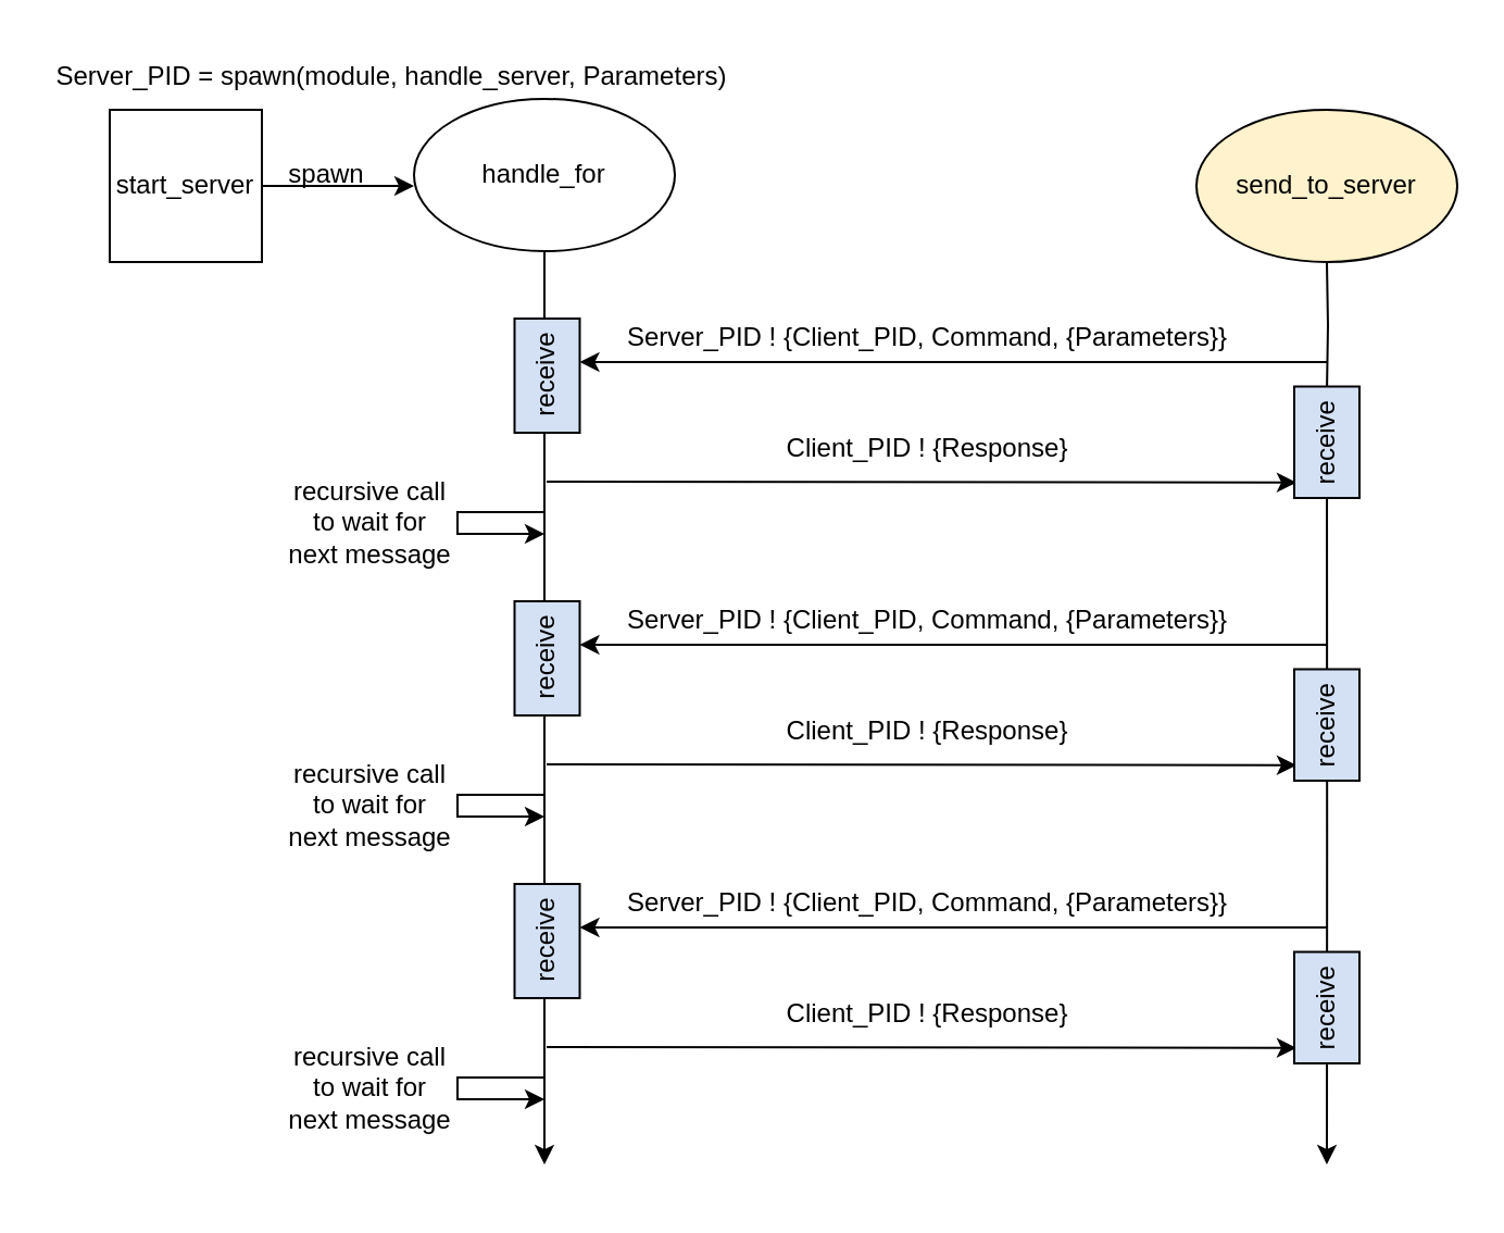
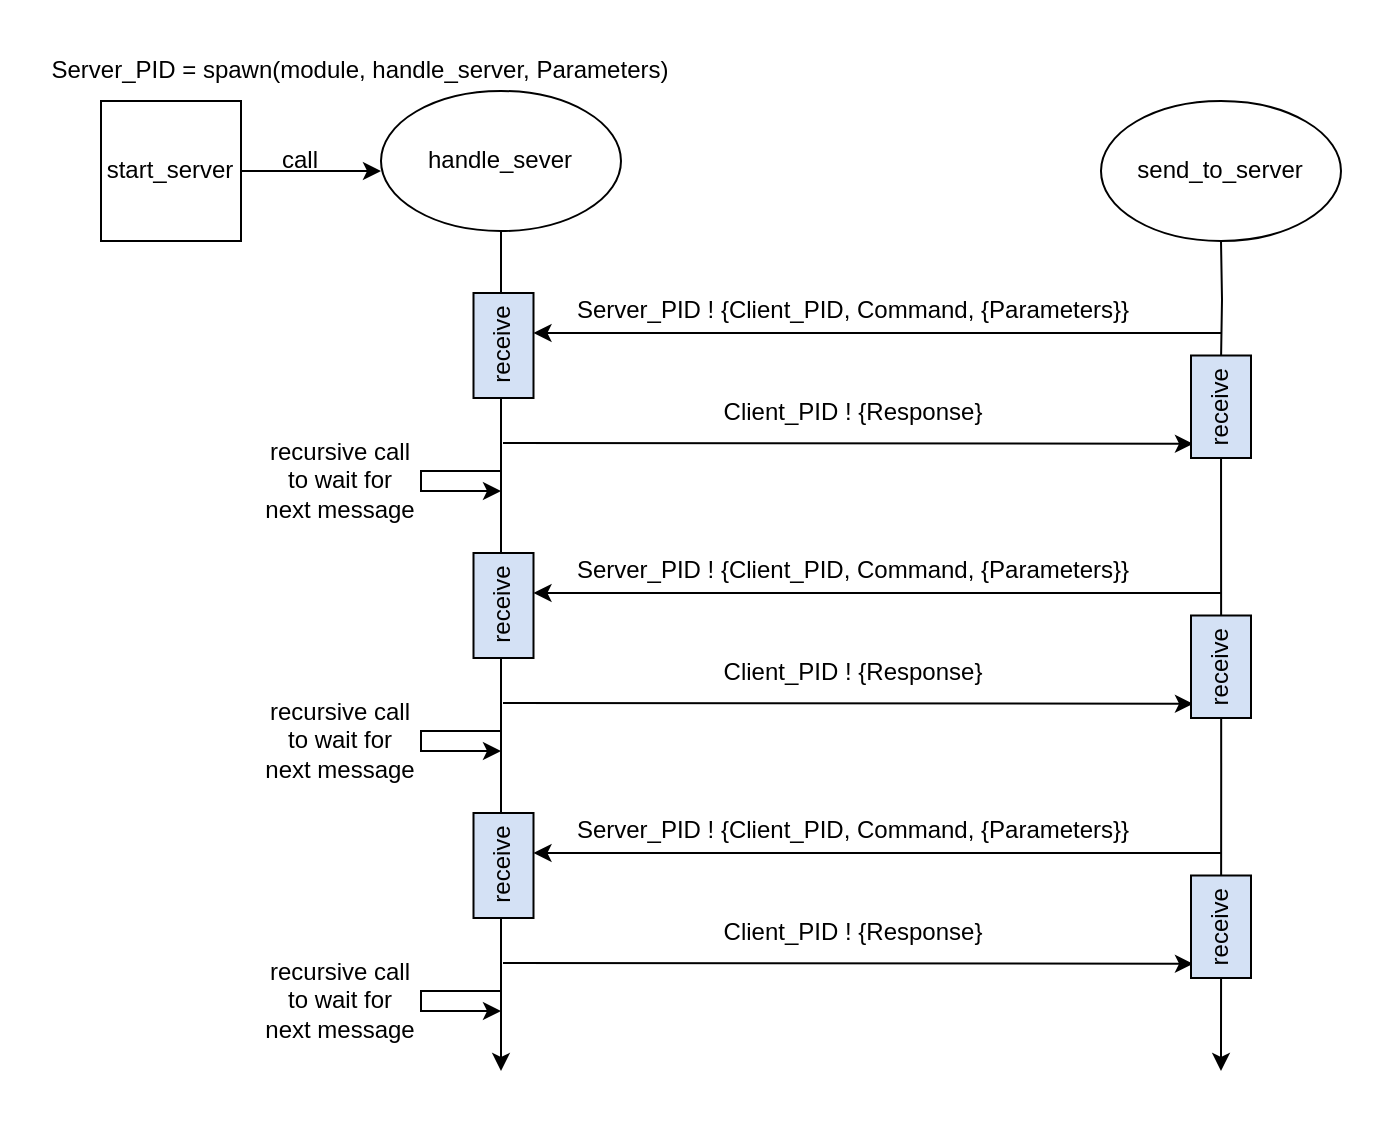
  <mxCell id="0" />
  <mxCell id="1" parent="0" />
  <mxCell id="2" value="" style="edgeStyle=orthogonalEdgeStyle;rounded=0;orthogonalLoop=1;jettySize=auto;html=1;" edge="1" parent="1"><mxGeometry relative="1" as="geometry"><mxPoint x="250" y="115" as="sourcePoint" /><mxPoint x="250" y="535" as="targetPoint" /></mxGeometry></mxCell>
  <mxCell id="3" style="edgeStyle=orthogonalEdgeStyle;rounded=0;orthogonalLoop=1;jettySize=auto;html=1;exitX=1;exitY=0.5;exitDx=0;exitDy=0;entryX=0;entryY=0.5;entryDx=0;entryDy=0;" edge="1" parent="1" source="4"><mxGeometry relative="1" as="geometry"><mxPoint x="190" y="85" as="targetPoint" /></mxGeometry></mxCell>
  <mxCell id="4" value="start_server" style="whiteSpace=wrap;html=1;rounded=0;" vertex="1" parent="1"><mxGeometry x="50" y="50" width="70" height="70" as="geometry" /></mxCell>
  <mxCell id="5" style="edgeStyle=orthogonalEdgeStyle;rounded=0;orthogonalLoop=1;jettySize=auto;html=1;startArrow=none;" edge="1" parent="1" source="16"><mxGeometry relative="1" as="geometry"><mxPoint x="610" y="535" as="targetPoint" /><mxPoint x="610" y="120" as="sourcePoint" /></mxGeometry></mxCell>
  <mxCell id="6" value="Server_PID ! {Client_PID, Command, {Parameters}}" style="text;html=1;align=center;verticalAlign=middle;resizable=0;points=[];autosize=1;strokeColor=none;fillColor=none;" vertex="1" parent="1"><mxGeometry x="281.25" y="145" width="290" height="20" as="geometry" /></mxCell>
  <mxCell id="7" value="" style="endArrow=classic;html=1;rounded=0;" edge="1" parent="1"><mxGeometry width="50" height="50" relative="1" as="geometry"><mxPoint x="610" y="166" as="sourcePoint" /><mxPoint x="266.25" y="166" as="targetPoint" /></mxGeometry></mxCell>
  <mxCell id="8" value="" style="endArrow=classic;html=1;rounded=0;entryX=0.139;entryY=0.033;entryDx=0;entryDy=0;entryPerimeter=0;" edge="1" parent="1" target="16"><mxGeometry width="50" height="50" relative="1" as="geometry"><mxPoint x="251" y="221" as="sourcePoint" /><mxPoint x="606.25" y="216" as="targetPoint" /></mxGeometry></mxCell>
  <mxCell id="9" value="Client_PID ! {Response}" style="text;html=1;align=center;verticalAlign=middle;resizable=0;points=[];autosize=1;strokeColor=none;fillColor=none;" vertex="1" parent="1"><mxGeometry x="356.25" y="196" width="140" height="20" as="geometry" /></mxCell>
  <mxCell id="10" value="recursive call to wait for next message" style="text;html=1;strokeColor=none;fillColor=none;align=center;verticalAlign=middle;whiteSpace=wrap;rounded=0;" vertex="1" parent="1"><mxGeometry x="130" y="225" width="80" height="30" as="geometry" /></mxCell>
- <mxCell id="11" value="spawn" style="text;html=1;strokeColor=none;fillColor=none;align=center;verticalAlign=middle;whiteSpace=wrap;rounded=0;" vertex="1" parent="1"><mxGeometry x="120" y="65" width="60" height="30" as="geometry" /></mxCell>
+ <mxCell id="11" value="call" style="text;html=1;strokeColor=none;fillColor=none;align=center;verticalAlign=middle;whiteSpace=wrap;rounded=0;" vertex="1" parent="1"><mxGeometry x="120" y="65" width="60" height="30" as="geometry" /></mxCell>
  <mxCell id="12" value="Server_PID = spawn(module, handle_server, Parameters)" style="text;html=1;strokeColor=none;fillColor=none;align=center;verticalAlign=middle;whiteSpace=wrap;rounded=0;" vertex="1" parent="1"><mxGeometry x="20" y="20" width="320" height="30" as="geometry" /></mxCell>
- <mxCell id="13" value="send_to_server" style="ellipse;whiteSpace=wrap;html=1;fillColor=#fff2cc;" vertex="1" parent="1"><mxGeometry x="550" y="50" width="120" height="70" as="geometry" /></mxCell>
- <mxCell id="14" value="handle_for" style="ellipse;whiteSpace=wrap;html=1;" vertex="1" parent="1"><mxGeometry x="190" y="45" width="120" height="70" as="geometry" /></mxCell>
+ <mxCell id="13" value="send_to_server" style="ellipse;whiteSpace=wrap;html=1;" vertex="1" parent="1"><mxGeometry x="550" y="50" width="120" height="70" as="geometry" /></mxCell>
+ <mxCell id="14" value="handle_sever" style="ellipse;whiteSpace=wrap;html=1;" vertex="1" parent="1"><mxGeometry x="190" y="45" width="120" height="70" as="geometry" /></mxCell>
  <mxCell id="15" value="receive" style="text;html=1;strokeColor=default;fillColor=#D4E1F5;align=center;verticalAlign=middle;whiteSpace=wrap;rounded=0;rotation=-90;" vertex="1" parent="1"><mxGeometry x="225" y="157.25" width="52.5" height="30" as="geometry" /></mxCell>
  <mxCell id="16" value="receive" style="text;html=1;strokeColor=default;fillColor=#D4E1F5;align=center;verticalAlign=middle;whiteSpace=wrap;rounded=0;rotation=-90;" vertex="1" parent="1"><mxGeometry x="584.38" y="187.88" width="51.25" height="30" as="geometry" /></mxCell>
  <mxCell id="17" value="" style="edgeStyle=orthogonalEdgeStyle;rounded=0;orthogonalLoop=1;jettySize=auto;html=1;endArrow=none;" edge="1" parent="1" target="16"><mxGeometry relative="1" as="geometry"><mxPoint x="610" y="580" as="targetPoint" /><mxPoint x="610" y="120" as="sourcePoint" /></mxGeometry></mxCell>
  <mxCell id="18" value="" style="edgeStyle=elbowEdgeStyle;elbow=horizontal;endArrow=classic;html=1;rounded=0;" edge="1" parent="1"><mxGeometry width="50" height="50" relative="1" as="geometry"><mxPoint x="250" y="235" as="sourcePoint" /><mxPoint x="250" y="245" as="targetPoint" /><Array as="points"><mxPoint x="210" y="285" /></Array></mxGeometry></mxCell>
  <mxCell id="19" value="Server_PID ! {Client_PID, Command, {Parameters}}" style="text;html=1;align=center;verticalAlign=middle;resizable=0;points=[];autosize=1;strokeColor=none;fillColor=none;" vertex="1" parent="1"><mxGeometry x="281.25" y="275" width="290" height="20" as="geometry" /></mxCell>
  <mxCell id="20" value="" style="endArrow=classic;html=1;rounded=0;" edge="1" parent="1"><mxGeometry width="50" height="50" relative="1" as="geometry"><mxPoint x="610" y="296" as="sourcePoint" /><mxPoint x="266.25" y="296" as="targetPoint" /></mxGeometry></mxCell>
  <mxCell id="21" value="" style="endArrow=classic;html=1;rounded=0;entryX=0.139;entryY=0.033;entryDx=0;entryDy=0;entryPerimeter=0;" edge="1" parent="1" target="24"><mxGeometry width="50" height="50" relative="1" as="geometry"><mxPoint x="251" y="351" as="sourcePoint" /><mxPoint x="606.25" y="346" as="targetPoint" /></mxGeometry></mxCell>
  <mxCell id="22" value="Client_PID ! {Response}" style="text;html=1;align=center;verticalAlign=middle;resizable=0;points=[];autosize=1;strokeColor=none;fillColor=none;" vertex="1" parent="1"><mxGeometry x="356.25" y="326" width="140" height="20" as="geometry" /></mxCell>
  <mxCell id="23" value="receive" style="text;html=1;strokeColor=default;fillColor=#D4E1F5;align=center;verticalAlign=middle;whiteSpace=wrap;rounded=0;rotation=-90;" vertex="1" parent="1"><mxGeometry x="225" y="287.25" width="52.5" height="30" as="geometry" /></mxCell>
  <mxCell id="24" value="receive" style="text;html=1;strokeColor=default;fillColor=#D4E1F5;align=center;verticalAlign=middle;whiteSpace=wrap;rounded=0;rotation=-90;" vertex="1" parent="1"><mxGeometry x="584.38" y="317.88" width="51.25" height="30" as="geometry" /></mxCell>
  <mxCell id="25" value="" style="edgeStyle=elbowEdgeStyle;elbow=horizontal;endArrow=classic;html=1;rounded=0;" edge="1" parent="1"><mxGeometry width="50" height="50" relative="1" as="geometry"><mxPoint x="250" y="365" as="sourcePoint" /><mxPoint x="250" y="375" as="targetPoint" /><Array as="points"><mxPoint x="210" y="415" /></Array></mxGeometry></mxCell>
  <mxCell id="26" value="Server_PID ! {Client_PID, Command, {Parameters}}" style="text;html=1;align=center;verticalAlign=middle;resizable=0;points=[];autosize=1;strokeColor=none;fillColor=none;" vertex="1" parent="1"><mxGeometry x="281.25" y="405" width="290" height="20" as="geometry" /></mxCell>
  <mxCell id="27" value="" style="endArrow=classic;html=1;rounded=0;" edge="1" parent="1"><mxGeometry width="50" height="50" relative="1" as="geometry"><mxPoint x="610" y="426" as="sourcePoint" /><mxPoint x="266.25" y="426" as="targetPoint" /></mxGeometry></mxCell>
  <mxCell id="28" value="" style="endArrow=classic;html=1;rounded=0;entryX=0.139;entryY=0.033;entryDx=0;entryDy=0;entryPerimeter=0;" edge="1" parent="1" target="31"><mxGeometry width="50" height="50" relative="1" as="geometry"><mxPoint x="251" y="481" as="sourcePoint" /><mxPoint x="606.25" y="476" as="targetPoint" /></mxGeometry></mxCell>
  <mxCell id="29" value="Client_PID ! {Response}" style="text;html=1;align=center;verticalAlign=middle;resizable=0;points=[];autosize=1;strokeColor=none;fillColor=none;" vertex="1" parent="1"><mxGeometry x="356.25" y="456" width="140" height="20" as="geometry" /></mxCell>
  <mxCell id="30" value="receive" style="text;html=1;strokeColor=default;fillColor=#D4E1F5;align=center;verticalAlign=middle;whiteSpace=wrap;rounded=0;rotation=-90;" vertex="1" parent="1"><mxGeometry x="225" y="417.25" width="52.5" height="30" as="geometry" /></mxCell>
  <mxCell id="31" value="receive" style="text;html=1;strokeColor=default;fillColor=#D4E1F5;align=center;verticalAlign=middle;whiteSpace=wrap;rounded=0;rotation=-90;" vertex="1" parent="1"><mxGeometry x="584.38" y="447.88" width="51.25" height="30" as="geometry" /></mxCell>
  <mxCell id="32" value="" style="edgeStyle=elbowEdgeStyle;elbow=horizontal;endArrow=classic;html=1;rounded=0;" edge="1" parent="1"><mxGeometry width="50" height="50" relative="1" as="geometry"><mxPoint x="250" y="495" as="sourcePoint" /><mxPoint x="250" y="505" as="targetPoint" /><Array as="points"><mxPoint x="210" y="545" /></Array></mxGeometry></mxCell>
  <mxCell id="33" value="recursive call to wait for next message" style="text;html=1;strokeColor=none;fillColor=none;align=center;verticalAlign=middle;whiteSpace=wrap;rounded=0;" vertex="1" parent="1"><mxGeometry x="130" y="355" width="80" height="30" as="geometry" /></mxCell>
  <mxCell id="34" value="recursive call to wait for next message" style="text;html=1;strokeColor=none;fillColor=none;align=center;verticalAlign=middle;whiteSpace=wrap;rounded=0;" vertex="1" parent="1"><mxGeometry x="130" y="485" width="80" height="30" as="geometry" /></mxCell>
